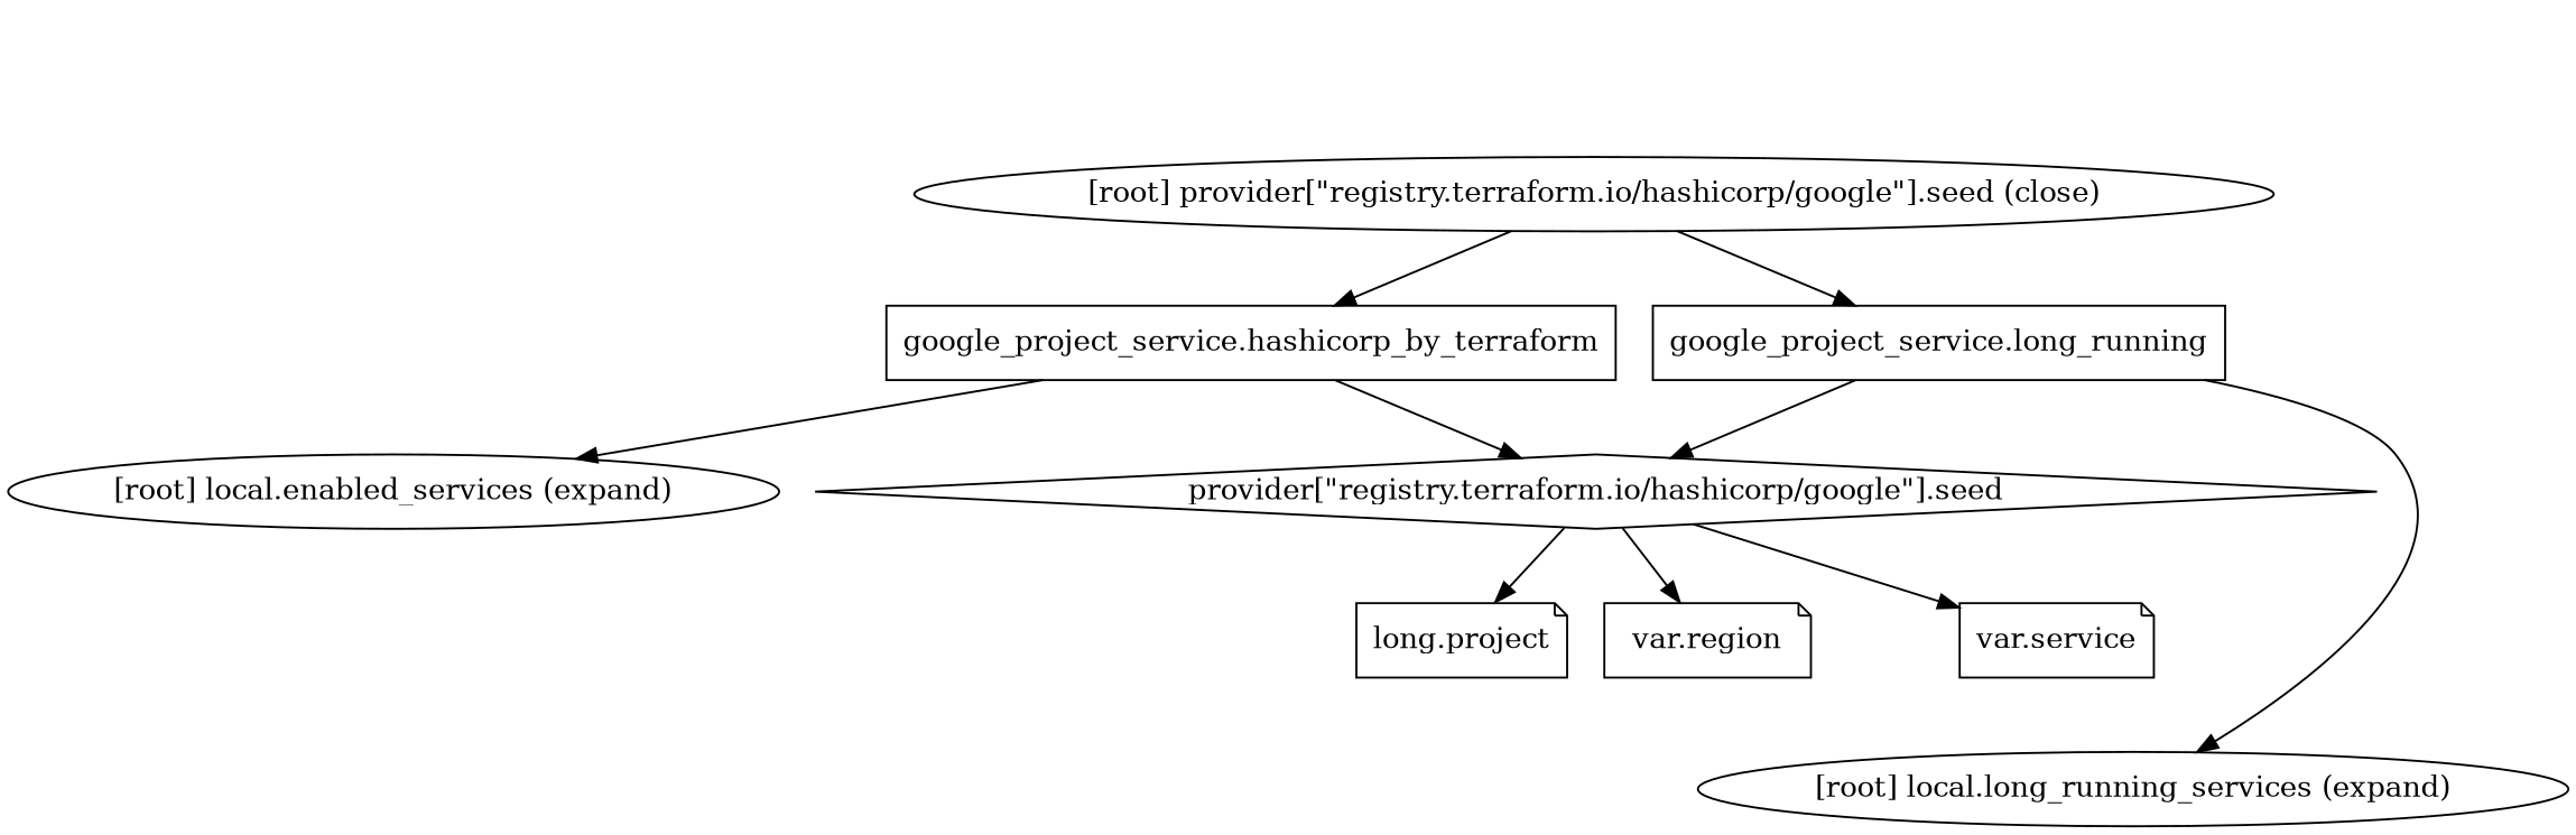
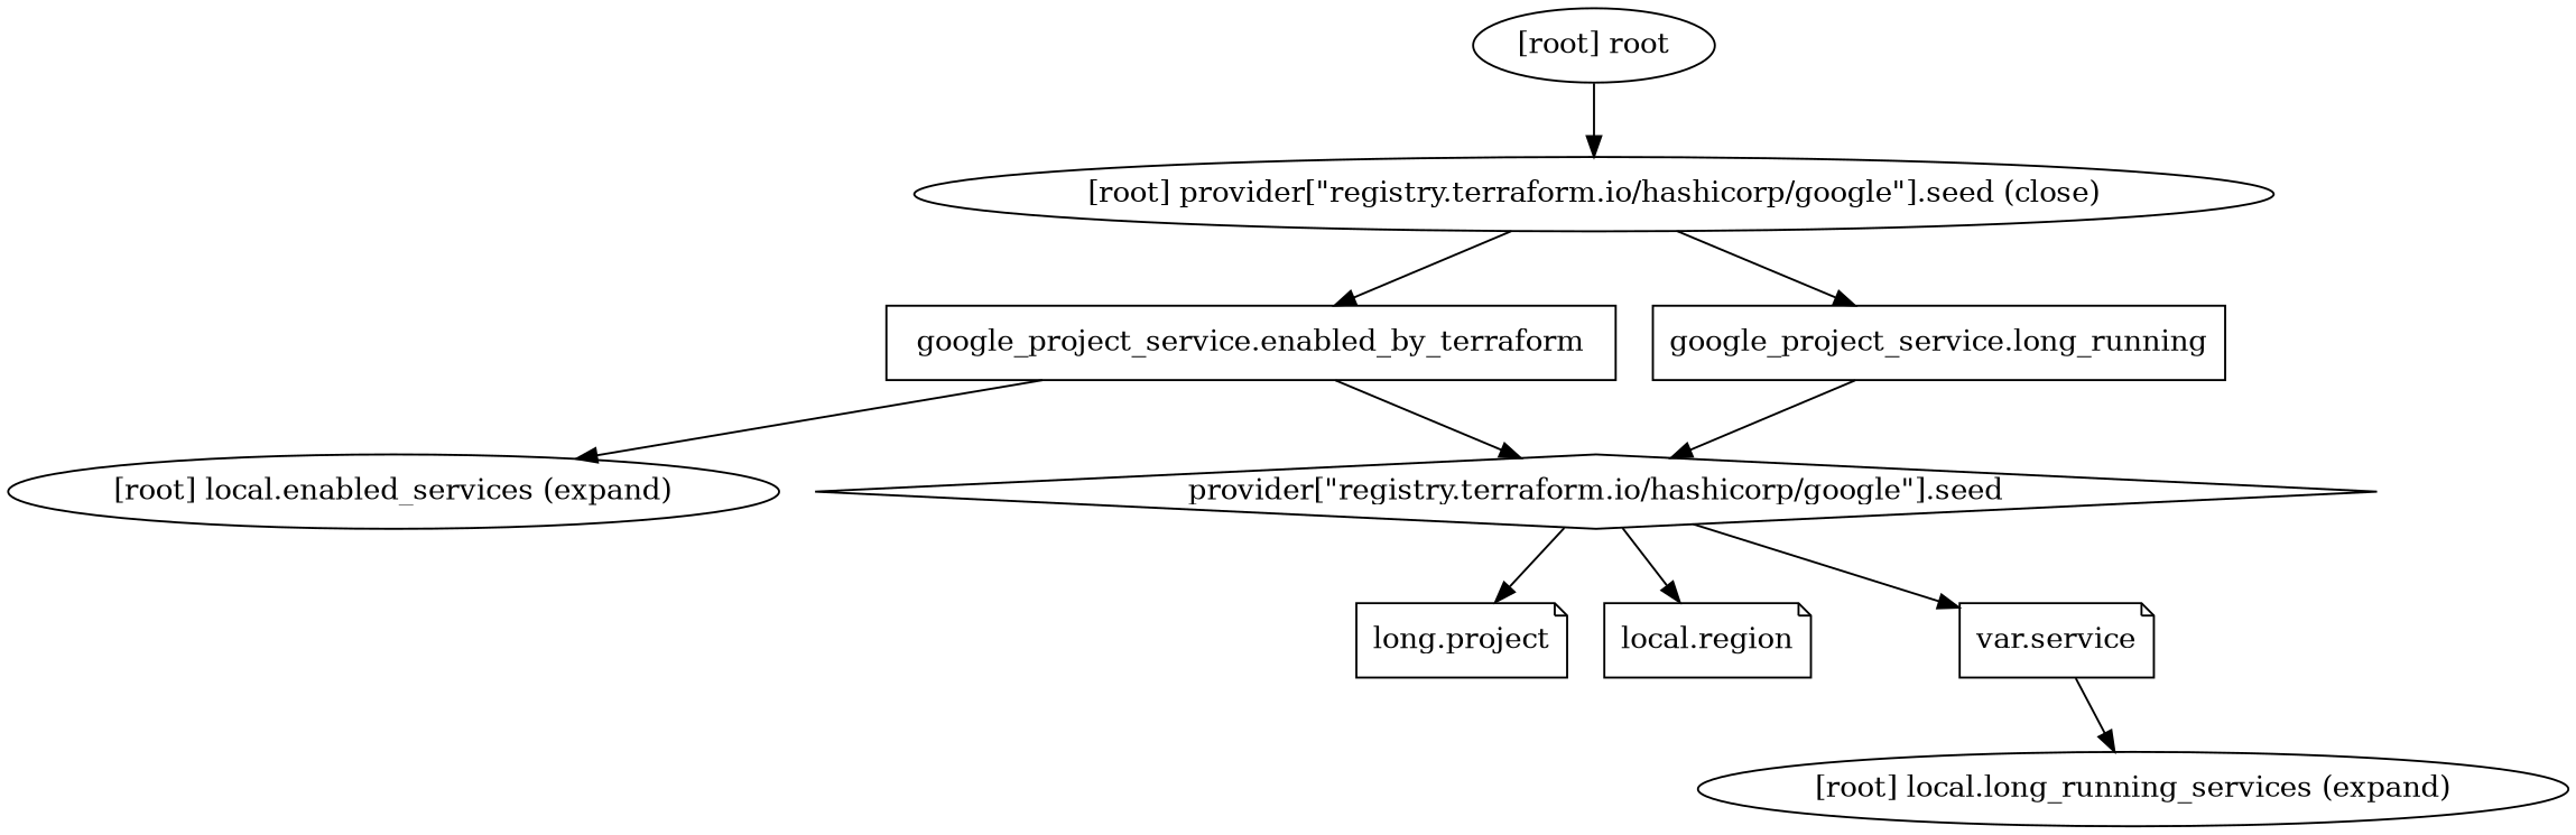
  digraph {
    compound=true
    newrank=true
-   n1 [label="google_project_service.hashicorp_by_terraform" shape=box]
+   n1 [label="google_project_service.enabled_by_terraform" shape=box]
    n2 [label="provider[\"registry.terraform.io/hashicorp/google\"].seed" shape=diamond]
    "[root] local.enabled_services (expand)"
    n4 [label="google_project_service.long_running" shape=box]
    "[root] local.long_running_services (expand)"
    n6 [label="long.project" shape=note]
-   n7 [label="var.region" shape=note]
+   n7 [label="local.region" shape=note]
    n8 [label="var.service" shape=note]
    "[root] provider[\"registry.terraform.io/hashicorp/google\"].seed (close)"
+   "[root] root"
    subgraph sub_1 {
      n1
      n2
      "[root] local.enabled_services (expand)"
      n4
      "[root] local.long_running_services (expand)"
      n6
      n7
      n8
      "[root] provider[\"registry.terraform.io/hashicorp/google\"].seed (close)"
+     "[root] root"
    }
    n1 -> n2
    n1 -> "[root] local.enabled_services (expand)"
    n2 -> n6
    n2 -> n7
    n2 -> n8
    n4 -> n2
-   n4 -> "[root] local.long_running_services (expand)"
+   n8 -> "[root] local.long_running_services (expand)"
    "[root] provider[\"registry.terraform.io/hashicorp/google\"].seed (close)" -> n1
    "[root] provider[\"registry.terraform.io/hashicorp/google\"].seed (close)" -> n4
+   "[root] root" -> "[root] provider[\"registry.terraform.io/hashicorp/google\"].seed (close)"
  }
